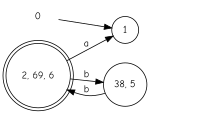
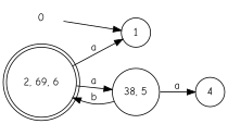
  digraph {
    fontname="Comic Neue"
    rankdir=LR
    node [fontname="Comic Neue" shape=circle]
    edge [fontname="Comic Neue"]
    0 [shape=none]
    n2 [label=1]
    n3 [label="2, 69, 6" shape=doublecircle]
    n4 [label="38, 5"]
+   n5 [label=4]
    0 -> n2
    n3 -> n2 [label=a]
-   n3 -> n4 [label=b]
+   n3 -> n4 [label=a]
    n4 -> n3 [label=b]
+   n4 -> n5 [label=a]
  }
